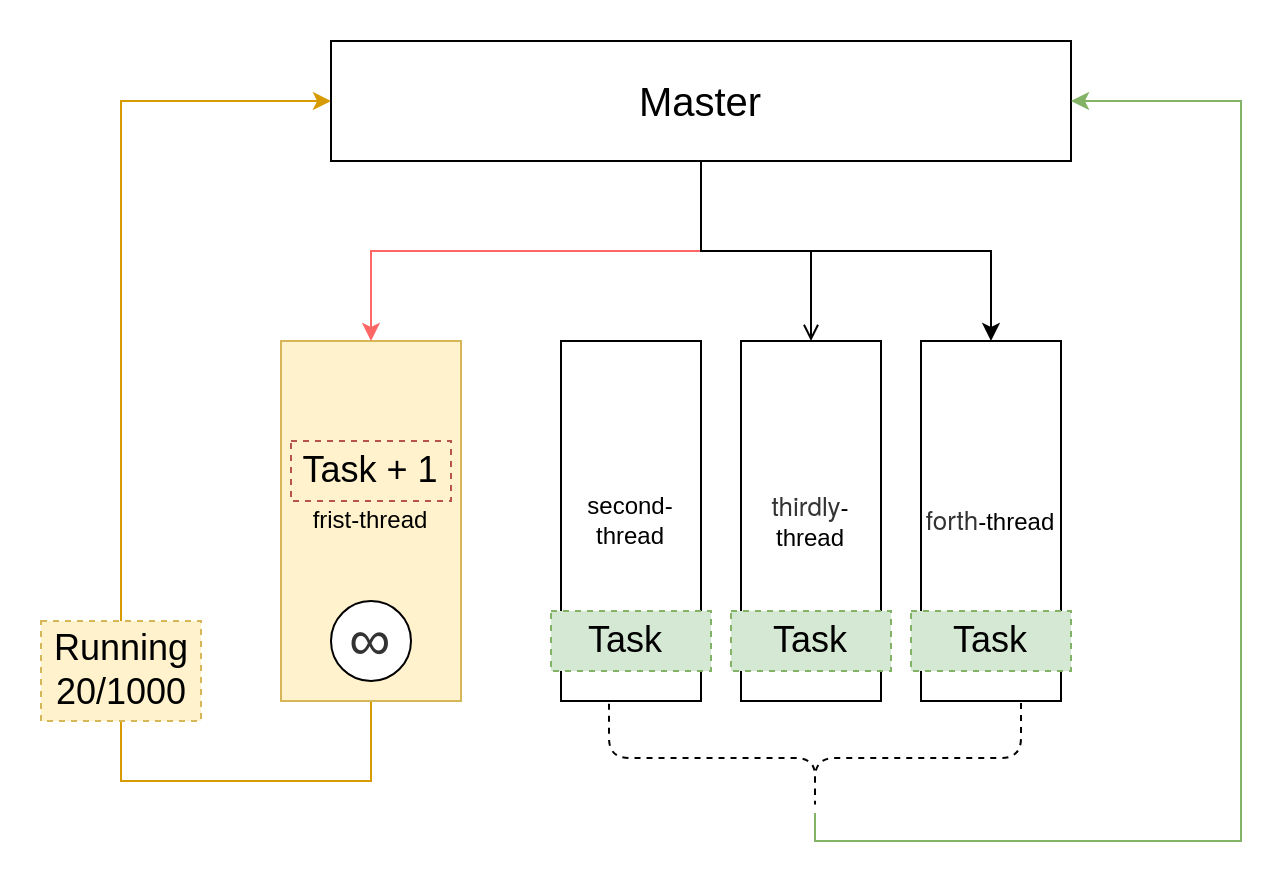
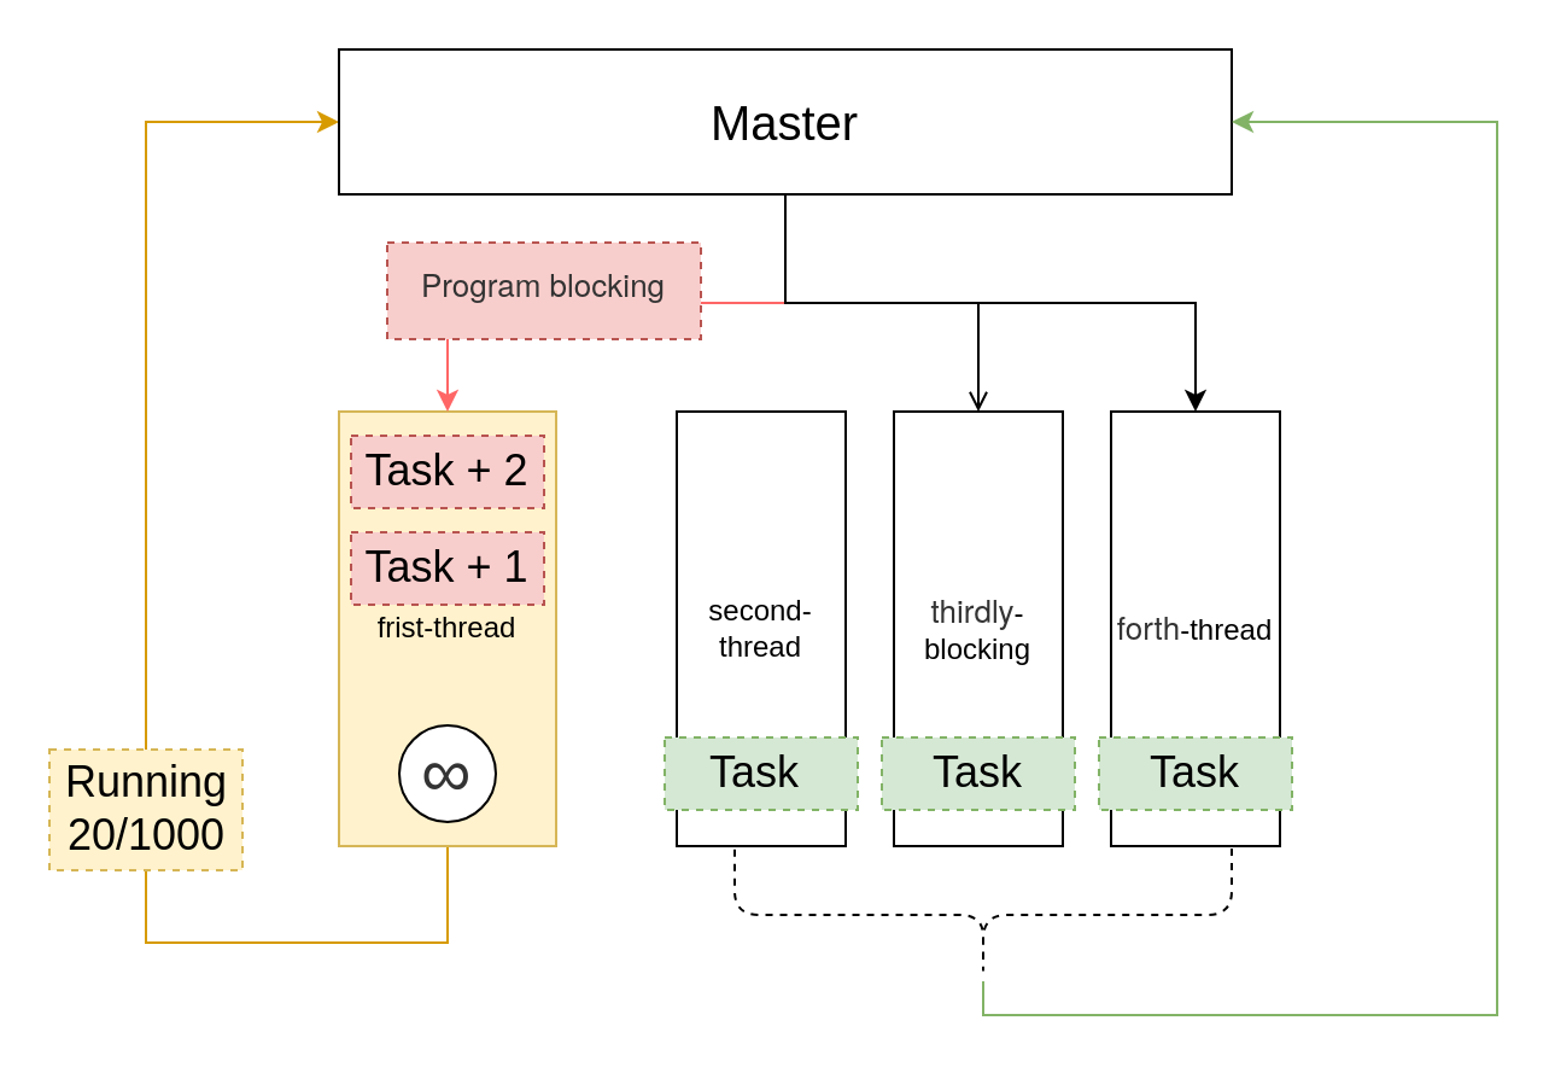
  <mxCell id="0" />
  <mxCell id="1" parent="0" />
  <mxCell id="2" style="edgeStyle=orthogonalEdgeStyle;rounded=0;orthogonalLoop=1;jettySize=auto;html=1;fontSize=23;entryX=0;entryY=0.5;entryDx=0;entryDy=0;exitX=0.5;exitY=1;exitDx=0;exitDy=0;exitPerimeter=0;fillColor=#ffe6cc;strokeColor=#d79b00;" edge="1" parent="1" source="3" target="7"><mxGeometry relative="1" as="geometry"><mxPoint x="90" y="50" as="targetPoint" /><Array as="points"><mxPoint x="185" y="390" /><mxPoint x="60" y="390" /><mxPoint x="60" y="50" /></Array></mxGeometry></mxCell>
  <mxCell id="3" value="frist-thread" style="rounded=0;whiteSpace=wrap;html=1;fillColor=#fff2cc;strokeColor=#d6b656;" vertex="1" parent="1"><mxGeometry x="140" y="170" width="90" height="180" as="geometry" /></mxCell>
  <mxCell id="4" style="edgeStyle=orthogonalEdgeStyle;rounded=0;orthogonalLoop=1;jettySize=auto;html=1;entryX=0.5;entryY=0;entryDx=0;entryDy=0;fontSize=23;fillColor=#f8cecc;strokeColor=#FF6666;" edge="1" parent="1" source="7" target="3"><mxGeometry relative="1" as="geometry" /></mxCell>
  <mxCell id="5" style="edgeStyle=orthogonalEdgeStyle;rounded=0;orthogonalLoop=1;jettySize=auto;html=1;entryX=0.5;entryY=0;entryDx=0;entryDy=0;fontSize=23;endArrow=open;" edge="1" parent="1" source="7" target="10"><mxGeometry relative="1" as="geometry" /></mxCell>
  <mxCell id="6" style="edgeStyle=orthogonalEdgeStyle;rounded=0;orthogonalLoop=1;jettySize=auto;html=1;entryX=0.5;entryY=0;entryDx=0;entryDy=0;fontSize=23;" edge="1" parent="1" source="7" target="11"><mxGeometry relative="1" as="geometry" /></mxCell>
- <mxCell id="7" value="&lt;font style=&quot;font-size: 20px;&quot;&gt;Master&lt;/font&gt;" style="rounded=0;whiteSpace=wrap;html=1;fontSize=20;" vertex="1" parent="1"><mxGeometry x="165" y="20" width="370" height="60" as="geometry" /></mxCell>
+ <mxCell id="7" value="&lt;font style=&quot;font-size: 20px;&quot;&gt;Master&lt;/font&gt;" style="rounded=0;whiteSpace=wrap;html=1;fontSize=20;" vertex="1" parent="1"><mxGeometry x="140" y="20" width="370" height="60" as="geometry" /></mxCell>
  <mxCell id="8" value="&lt;span style=&quot;color: rgb(51, 51, 51); font-family: arial, sans-serif; font-size: 29px; background-color: rgb(255, 255, 255);&quot;&gt;∞&lt;/span&gt;" style="ellipse;whiteSpace=wrap;html=1;aspect=fixed;fontSize=29;" vertex="1" parent="1"><mxGeometry x="165" y="300" width="40" height="40" as="geometry" /></mxCell>
  <mxCell id="9" value="second-thread" style="rounded=0;whiteSpace=wrap;html=1;" vertex="1" parent="1"><mxGeometry x="280" y="170" width="70" height="180" as="geometry" /></mxCell>
- <mxCell id="10" value="&lt;span style=&quot;color: rgb(51 , 51 , 51) ; font-family: &amp;#34;helvetica neue&amp;#34; , &amp;#34;helvetica&amp;#34; , &amp;#34;arial&amp;#34; , &amp;#34;hiragino sans gb&amp;#34; , &amp;#34;hiragino sans gb w3&amp;#34; , &amp;#34;microsoft yahei ui&amp;#34; , &amp;#34;microsoft yahei&amp;#34; , sans-serif ; font-size: 13px ; text-align: left&quot;&gt;thirdly&lt;/span&gt;-thread" style="rounded=0;whiteSpace=wrap;html=1;" vertex="1" parent="1"><mxGeometry x="370" y="170" width="70" height="180" as="geometry" /></mxCell>
+ <mxCell id="10" value="&lt;span style=&quot;color: rgb(51 , 51 , 51) ; font-family: &amp;#34;helvetica neue&amp;#34; , &amp;#34;helvetica&amp;#34; , &amp;#34;arial&amp;#34; , &amp;#34;hiragino sans gb&amp;#34; , &amp;#34;hiragino sans gb w3&amp;#34; , &amp;#34;microsoft yahei ui&amp;#34; , &amp;#34;microsoft yahei&amp;#34; , sans-serif ; font-size: 13px ; text-align: left&quot;&gt;thirdly&lt;/span&gt;-blocking" style="rounded=0;whiteSpace=wrap;html=1;" vertex="1" parent="1"><mxGeometry x="370" y="170" width="70" height="180" as="geometry" /></mxCell>
  <mxCell id="11" value="&lt;span style=&quot;color: rgb(51 , 51 , 51) ; font-family: &amp;#34;helvetica neue&amp;#34; , &amp;#34;helvetica&amp;#34; , &amp;#34;arial&amp;#34; , &amp;#34;hiragino sans gb&amp;#34; , &amp;#34;hiragino sans gb w3&amp;#34; , &amp;#34;microsoft yahei ui&amp;#34; , &amp;#34;microsoft yahei&amp;#34; , sans-serif ; font-size: 13px ; text-align: left&quot;&gt;forth&lt;/span&gt;-thread" style="rounded=0;whiteSpace=wrap;html=1;" vertex="1" parent="1"><mxGeometry x="460" y="170" width="70" height="180" as="geometry" /></mxCell>
  <mxCell id="12" value="Running&lt;br style=&quot;font-size: 18px;&quot;&gt;20/1000" style="text;html=1;resizable=0;autosize=1;align=center;verticalAlign=middle;points=[];fillColor=#fff2cc;strokeColor=#d6b656;rounded=0;fontSize=18;dashed=1;" vertex="1" parent="1"><mxGeometry x="20" y="310" width="80" height="50" as="geometry" /></mxCell>
- <mxCell id="14" value="Task + 1" style="rounded=0;whiteSpace=wrap;html=1;dashed=1;fontSize=18;fillColor=#fff2cc;strokeColor=#b85450;" vertex="1" parent="1"><mxGeometry x="145" y="220" width="80" height="30" as="geometry" /></mxCell>
+ <mxCell id="13" value="Task + 2" style="rounded=0;whiteSpace=wrap;html=1;dashed=1;fontSize=18;fillColor=#f8cecc;strokeColor=#b85450;" vertex="1" parent="1"><mxGeometry x="145" y="180" width="80" height="30" as="geometry" /></mxCell>
+ <mxCell id="14" value="Task + 1" style="rounded=0;whiteSpace=wrap;html=1;dashed=1;fontSize=18;fillColor=#f8cecc;strokeColor=#b85450;" vertex="1" parent="1"><mxGeometry x="145" y="220" width="80" height="30" as="geometry" /></mxCell>
  <mxCell id="15" value="Task&amp;nbsp;" style="rounded=0;whiteSpace=wrap;html=1;dashed=1;fontSize=18;fillColor=#d5e8d4;strokeColor=#82b366;" vertex="1" parent="1"><mxGeometry x="275" y="305" width="80" height="30" as="geometry" /></mxCell>
  <mxCell id="16" value="Task" style="rounded=0;whiteSpace=wrap;html=1;dashed=1;fontSize=18;fillColor=#d5e8d4;strokeColor=#82b366;" vertex="1" parent="1"><mxGeometry x="365" y="305" width="80" height="30" as="geometry" /></mxCell>
  <mxCell id="17" value="Task" style="rounded=0;whiteSpace=wrap;html=1;dashed=1;fontSize=18;fillColor=#d5e8d4;strokeColor=#82b366;" vertex="1" parent="1"><mxGeometry x="455" y="305" width="80" height="30" as="geometry" /></mxCell>
  <mxCell id="18" style="edgeStyle=orthogonalEdgeStyle;rounded=0;orthogonalLoop=1;jettySize=auto;html=1;fontSize=18;strokeColor=#82b366;entryX=1;entryY=0.5;entryDx=0;entryDy=0;fillColor=#d5e8d4;" edge="1" parent="1" source="19" target="7"><mxGeometry relative="1" as="geometry"><mxPoint x="530" y="60" as="targetPoint" /><Array as="points"><mxPoint x="407" y="420" /><mxPoint x="620" y="420" /><mxPoint x="620" y="50" /></Array></mxGeometry></mxCell>
  <mxCell id="19" value="" style="shape=curlyBracket;whiteSpace=wrap;html=1;rounded=1;flipH=1;dashed=1;fontSize=18;direction=north;" vertex="1" parent="1"><mxGeometry x="304" y="351" width="206" height="55" as="geometry" /></mxCell>
+ <mxCell id="20" value="&lt;span style=&quot;color: rgb(51, 51, 51); font-family: &amp;quot;helvetica neue&amp;quot;, helvetica, arial, &amp;quot;hiragino sans gb&amp;quot;, &amp;quot;hiragino sans gb w3&amp;quot;, &amp;quot;microsoft yahei ui&amp;quot;, &amp;quot;microsoft yahei&amp;quot;, sans-serif; font-size: 13px; font-style: normal; font-weight: 400; letter-spacing: normal; text-indent: 0px; text-transform: none; word-spacing: 0px; display: inline; float: none;&quot;&gt;Program blocking&lt;/span&gt;" style="text;whiteSpace=wrap;html=1;fontSize=18;align=center;dashed=1;fillColor=#f8cecc;strokeColor=#b85450;" vertex="1" parent="1"><mxGeometry x="160" y="100" width="130" height="40" as="geometry" /></mxCell>
